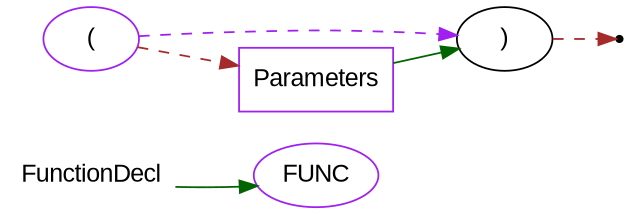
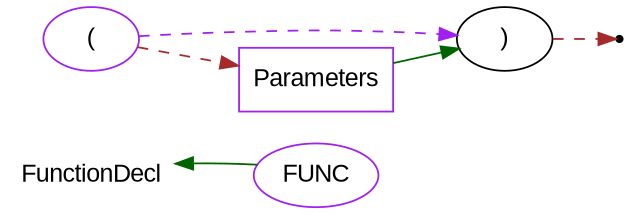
  digraph {
    rankdir=LR
    node [color=purple fontname=Arial shape=oval]
    edge [color=darkgreen style=dashed]
    n1 [label=FunctionDecl shape=plaintext]
    n2 [label=FUNC]
    end [color=black shape=point]
    n4 [label="("]
    n5 [color=black label=")"]
    n6 [label=Parameters shape=box]
-   n1 -> n2 [style=solid]
+   n2 -> n1 [style=solid]
    n4 -> n5 [color=purple]
    n4 -> n6 [color=brown]
    n5 -> end [color=brown]
    n6 -> n5 [style=solid]
  }
